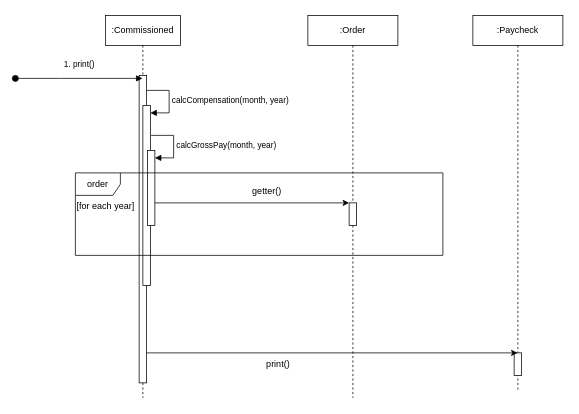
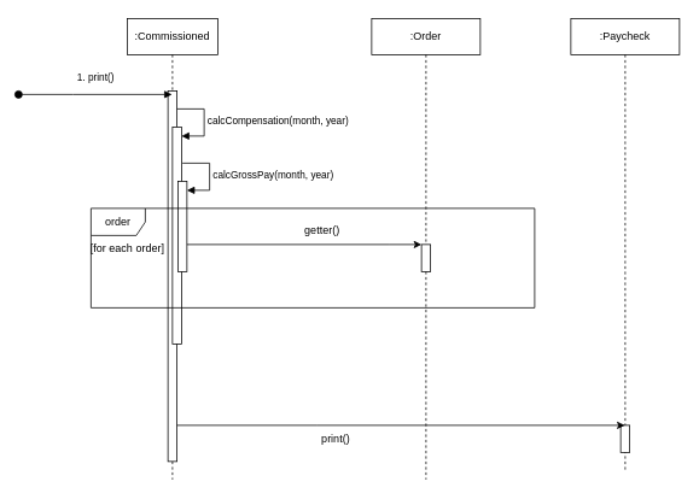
  <mxCell id="0" />
  <mxCell id="1" parent="0" />
  <mxCell id="2" value=":Commissioned" style="shape=umlLifeline;perimeter=lifelinePerimeter;whiteSpace=wrap;html=1;container=1;dropTarget=0;collapsible=0;recursiveResize=0;outlineConnect=0;portConstraint=eastwest;newEdgeStyle={&quot;edgeStyle&quot;:&quot;elbowEdgeStyle&quot;,&quot;elbow&quot;:&quot;vertical&quot;,&quot;curved&quot;:0,&quot;rounded&quot;:0};" parent="1" vertex="1"><mxGeometry x="140" y="20" width="100" height="510" as="geometry" /></mxCell>
  <mxCell id="3" value="" style="html=1;points=[];perimeter=orthogonalPerimeter;outlineConnect=0;targetShapes=umlLifeline;portConstraint=eastwest;newEdgeStyle={&quot;edgeStyle&quot;:&quot;elbowEdgeStyle&quot;,&quot;elbow&quot;:&quot;vertical&quot;,&quot;curved&quot;:0,&quot;rounded&quot;:0};" parent="2" vertex="1"><mxGeometry x="45" y="80" width="10" height="410" as="geometry" /></mxCell>
  <mxCell id="4" value="" style="html=1;points=[];perimeter=orthogonalPerimeter;outlineConnect=0;targetShapes=umlLifeline;portConstraint=eastwest;newEdgeStyle={&quot;edgeStyle&quot;:&quot;elbowEdgeStyle&quot;,&quot;elbow&quot;:&quot;vertical&quot;,&quot;curved&quot;:0,&quot;rounded&quot;:0};" vertex="1" parent="2"><mxGeometry x="50" y="120" width="10" height="240" as="geometry" /></mxCell>
  <mxCell id="5" value="calcCompensation(month, year)" style="html=1;align=left;spacingLeft=2;endArrow=block;rounded=0;edgeStyle=orthogonalEdgeStyle;curved=0;rounded=0;" edge="1" target="4" parent="2"><mxGeometry relative="1" as="geometry"><mxPoint x="55" y="100" as="sourcePoint" /><Array as="points"><mxPoint x="85" y="130" /></Array></mxGeometry></mxCell>
  <mxCell id="6" value="" style="html=1;points=[];perimeter=orthogonalPerimeter;outlineConnect=0;targetShapes=umlLifeline;portConstraint=eastwest;newEdgeStyle={&quot;edgeStyle&quot;:&quot;elbowEdgeStyle&quot;,&quot;elbow&quot;:&quot;vertical&quot;,&quot;curved&quot;:0,&quot;rounded&quot;:0};" vertex="1" parent="2"><mxGeometry x="56" y="180" width="10" height="100" as="geometry" /></mxCell>
  <mxCell id="7" value="calcGrossPay(month, year)" style="html=1;align=left;spacingLeft=2;endArrow=block;rounded=0;edgeStyle=orthogonalEdgeStyle;curved=0;rounded=0;" edge="1" target="6" parent="2"><mxGeometry relative="1" as="geometry"><mxPoint x="61" y="160" as="sourcePoint" /><Array as="points"><mxPoint x="91" y="190" /></Array></mxGeometry></mxCell>
  <mxCell id="8" value=":Paycheck" style="shape=umlLifeline;perimeter=lifelinePerimeter;whiteSpace=wrap;html=1;container=1;dropTarget=0;collapsible=0;recursiveResize=0;outlineConnect=0;portConstraint=eastwest;newEdgeStyle={&quot;edgeStyle&quot;:&quot;elbowEdgeStyle&quot;,&quot;elbow&quot;:&quot;vertical&quot;,&quot;curved&quot;:0,&quot;rounded&quot;:0};" parent="1" vertex="1"><mxGeometry x="630" y="20" width="120" height="500" as="geometry" /></mxCell>
  <mxCell id="9" value="" style="html=1;points=[];perimeter=orthogonalPerimeter;outlineConnect=0;targetShapes=umlLifeline;portConstraint=eastwest;newEdgeStyle={&quot;edgeStyle&quot;:&quot;elbowEdgeStyle&quot;,&quot;elbow&quot;:&quot;vertical&quot;,&quot;curved&quot;:0,&quot;rounded&quot;:0};" parent="8" vertex="1"><mxGeometry x="55" y="450" width="10" height="30" as="geometry" /></mxCell>
  <mxCell id="10" value="1. print()" style="html=1;verticalAlign=bottom;startArrow=oval;startFill=1;endArrow=block;startSize=8;edgeStyle=elbowEdgeStyle;elbow=vertical;curved=0;rounded=0;" edge="1" parent="1" target="2"><mxGeometry y="10" width="60" relative="1" as="geometry"><mxPoint x="20" y="104" as="sourcePoint" /><mxPoint x="80" y="104" as="targetPoint" /><mxPoint as="offset" /></mxGeometry></mxCell>
  <mxCell id="11" style="edgeStyle=elbowEdgeStyle;rounded=0;orthogonalLoop=1;jettySize=auto;html=1;elbow=vertical;curved=0;" edge="1" parent="1" source="3" target="8"><mxGeometry relative="1" as="geometry"><Array as="points"><mxPoint x="350" y="470" /></Array></mxGeometry></mxCell>
  <mxCell id="12" value="print()" style="text;html=1;align=center;verticalAlign=middle;resizable=0;points=[];autosize=1;strokeColor=none;fillColor=none;" vertex="1" parent="1"><mxGeometry x="345" y="470" width="50" height="30" as="geometry" /></mxCell>
  <mxCell id="13" value=":Order" style="shape=umlLifeline;perimeter=lifelinePerimeter;whiteSpace=wrap;html=1;container=1;dropTarget=0;collapsible=0;recursiveResize=0;outlineConnect=0;portConstraint=eastwest;newEdgeStyle={&quot;edgeStyle&quot;:&quot;elbowEdgeStyle&quot;,&quot;elbow&quot;:&quot;vertical&quot;,&quot;curved&quot;:0,&quot;rounded&quot;:0};" vertex="1" parent="1"><mxGeometry x="410" y="20" width="120" height="510" as="geometry" /></mxCell>
  <mxCell id="14" value="" style="html=1;points=[];perimeter=orthogonalPerimeter;outlineConnect=0;targetShapes=umlLifeline;portConstraint=eastwest;newEdgeStyle={&quot;edgeStyle&quot;:&quot;elbowEdgeStyle&quot;,&quot;elbow&quot;:&quot;vertical&quot;,&quot;curved&quot;:0,&quot;rounded&quot;:0};" vertex="1" parent="13"><mxGeometry x="55" y="250" width="10" height="30" as="geometry" /></mxCell>
  <mxCell id="15" style="edgeStyle=elbowEdgeStyle;rounded=0;orthogonalLoop=1;jettySize=auto;html=1;elbow=vertical;curved=0;" edge="1" parent="1" source="6" target="14"><mxGeometry relative="1" as="geometry"><mxPoint x="370" y="240" as="targetPoint" /><Array as="points"><mxPoint x="430" y="270" /><mxPoint x="380" y="250" /><mxPoint x="330" y="240" /></Array></mxGeometry></mxCell>
  <mxCell id="16" value="getter()" style="text;html=1;align=center;verticalAlign=middle;resizable=0;points=[];autosize=1;strokeColor=none;fillColor=none;" vertex="1" parent="1"><mxGeometry x="325" y="240" width="60" height="30" as="geometry" /></mxCell>
  <mxCell id="17" value="order" style="shape=umlFrame;whiteSpace=wrap;html=1;pointerEvents=0;" vertex="1" parent="1"><mxGeometry x="100" y="230" width="490" height="110" as="geometry" /></mxCell>
- <mxCell id="18" value="[for each year]" style="text;html=1;align=center;verticalAlign=middle;resizable=0;points=[];autosize=1;strokeColor=none;fillColor=none;" vertex="1" parent="1"><mxGeometry x="90" y="260" width="100" height="30" as="geometry" /></mxCell>
+ <mxCell id="18" value="[for each order]" style="text;html=1;align=center;verticalAlign=middle;resizable=0;points=[];autosize=1;strokeColor=none;fillColor=none;" vertex="1" parent="1"><mxGeometry x="90" y="260" width="100" height="30" as="geometry" /></mxCell>
